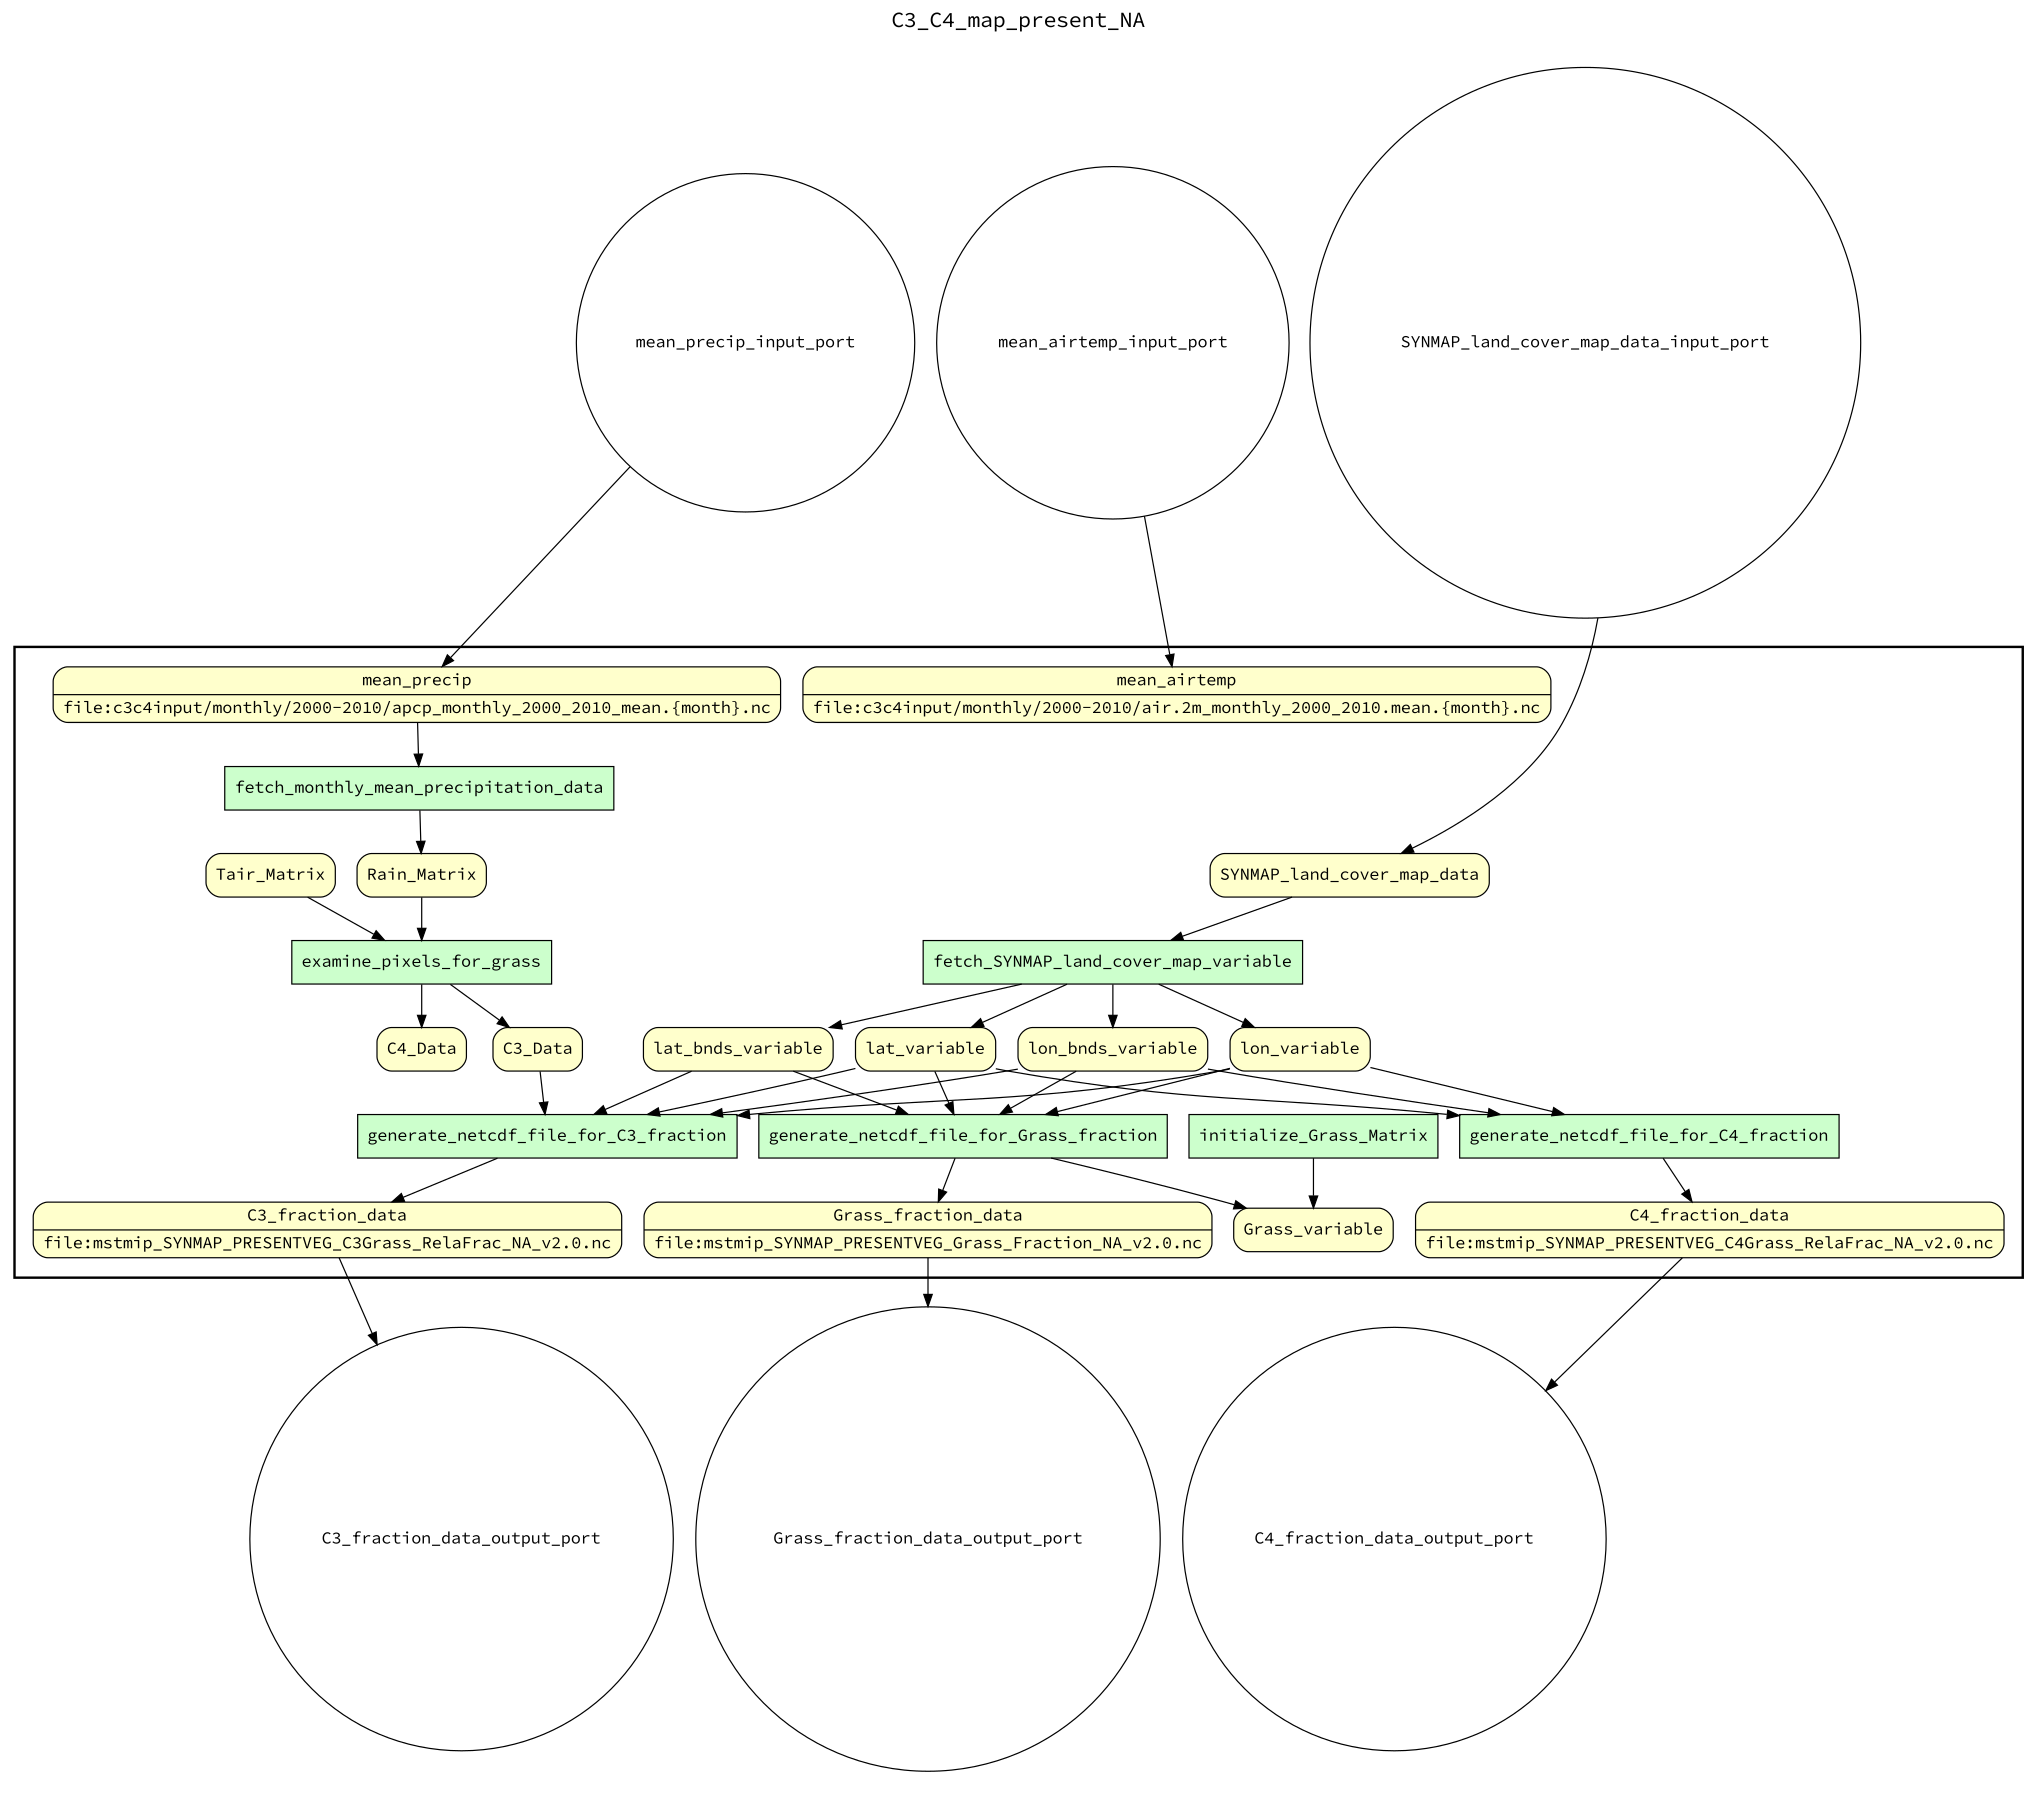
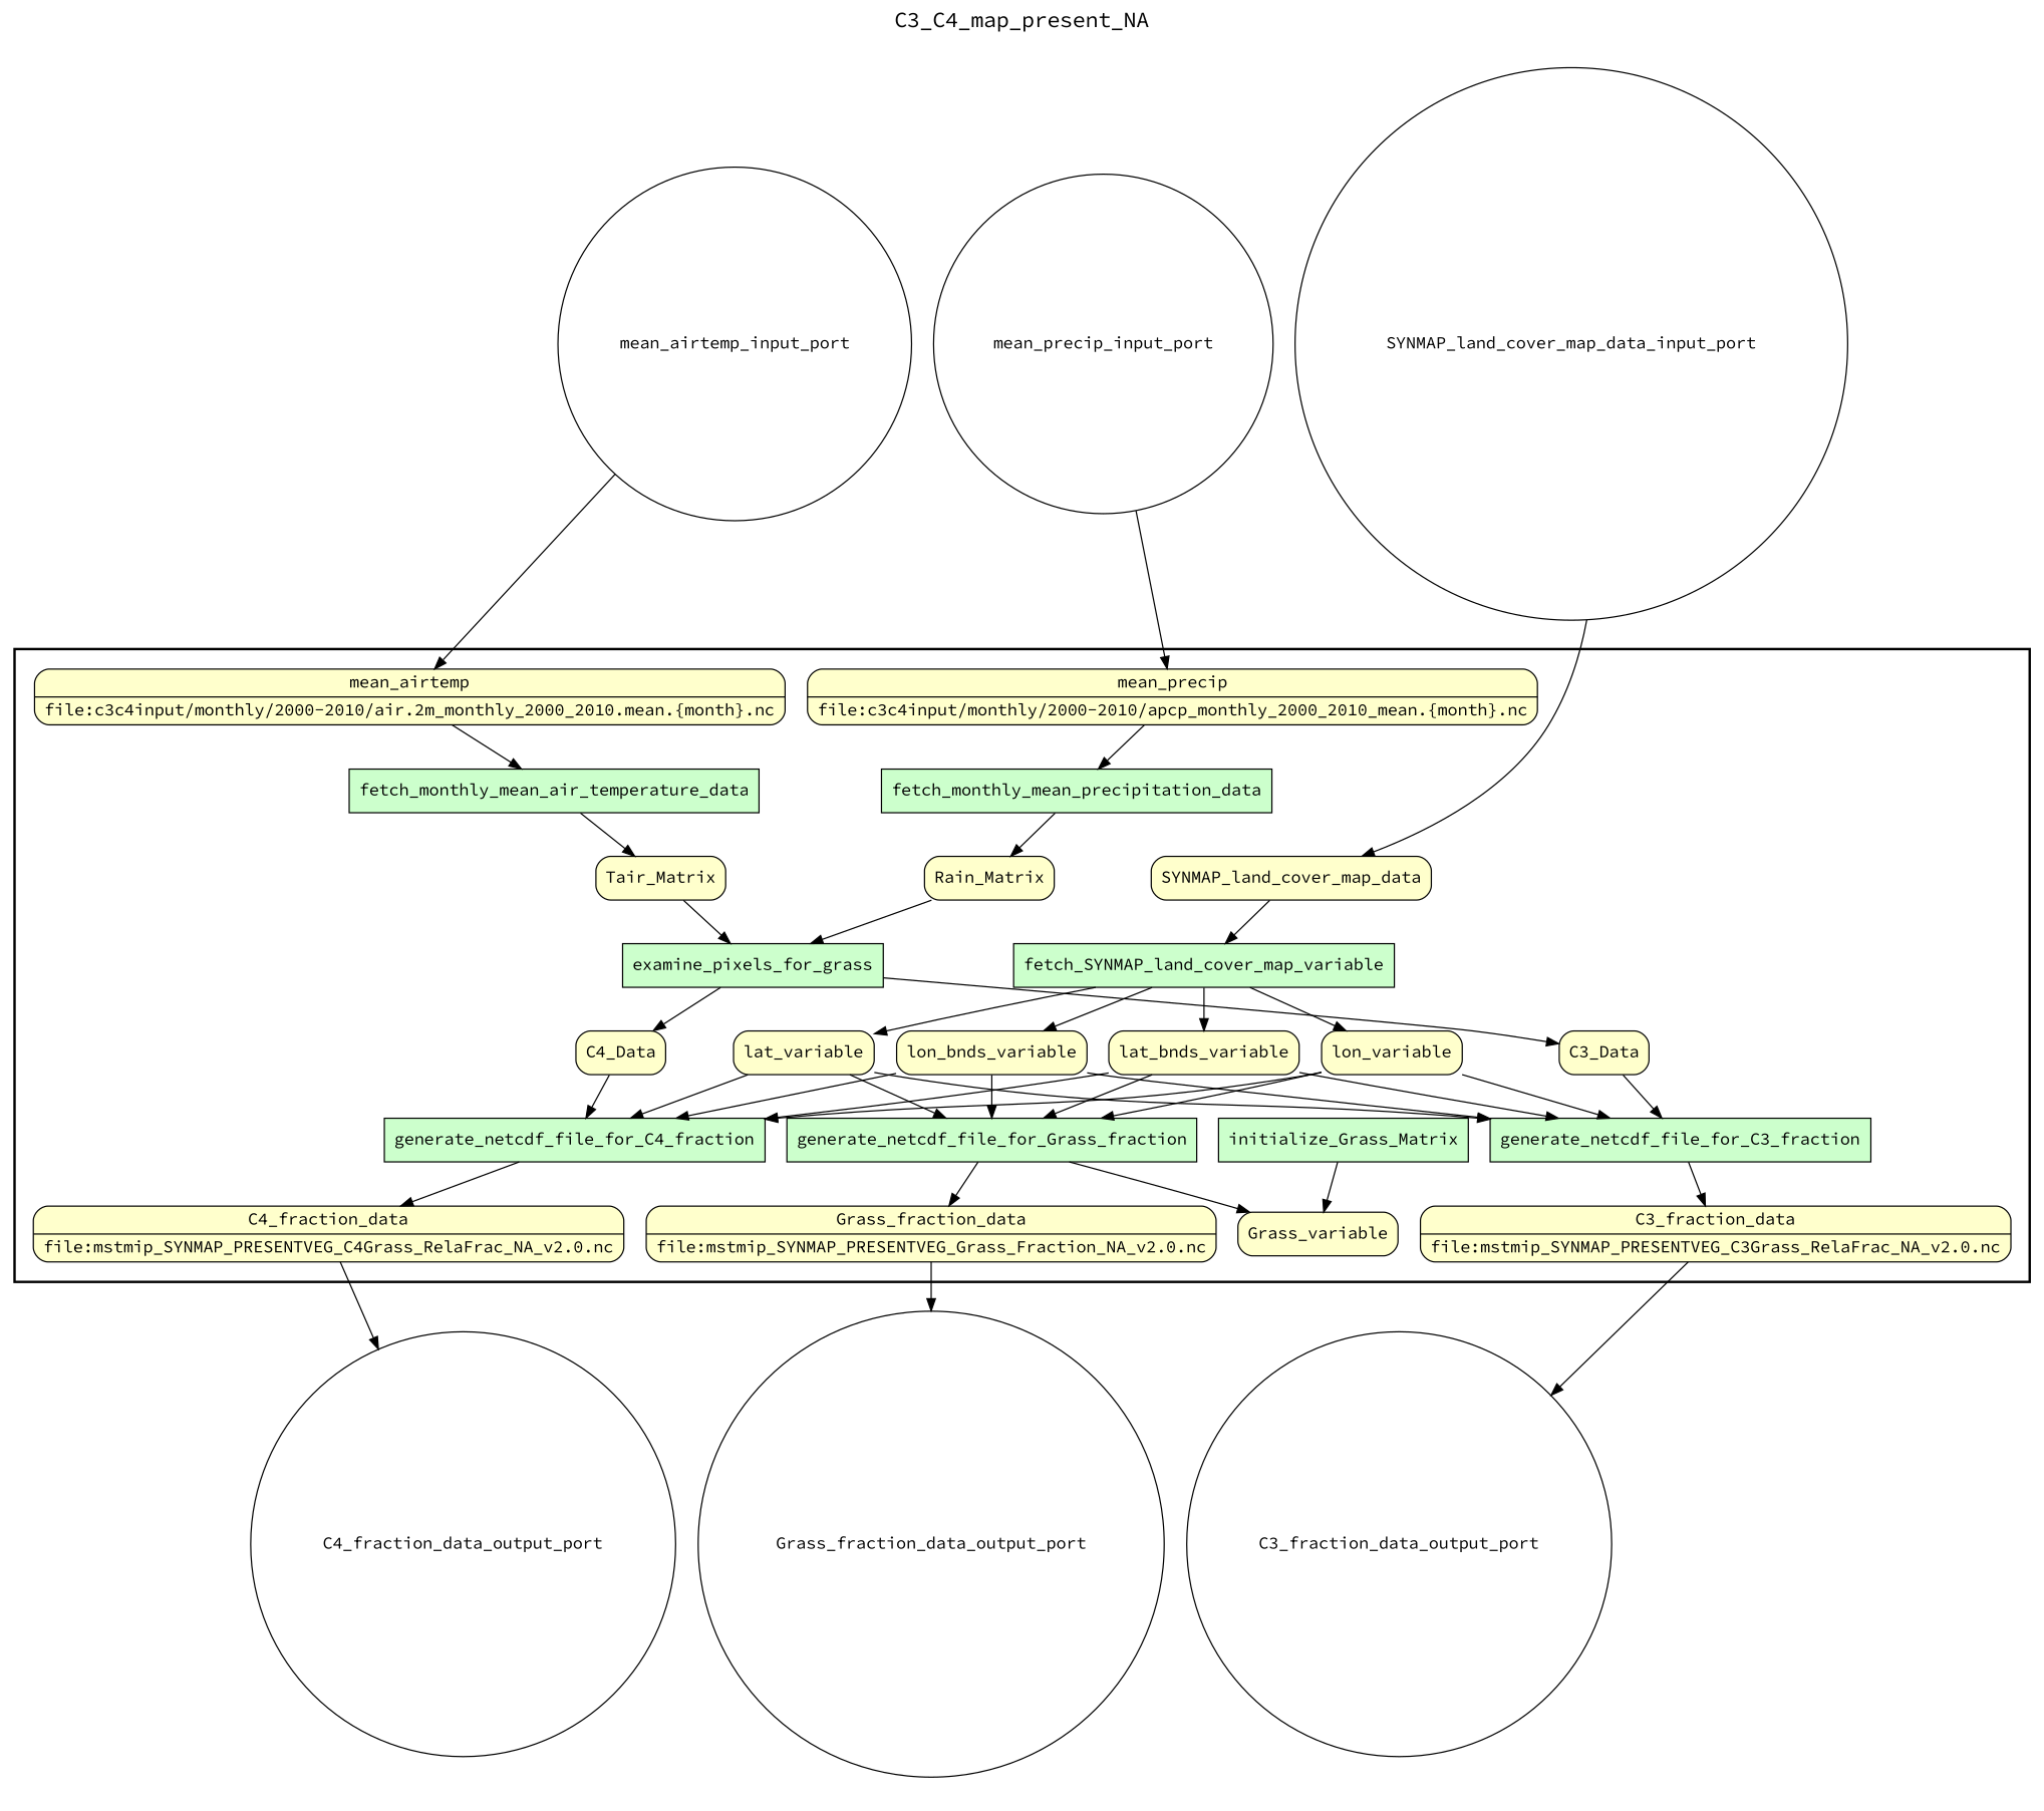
  digraph {
    fontname="Source Code Pro"
    fontsize=18
    label=C3_C4_map_present_NA
    labelloc=t
    rankdir=TB
    node [fillcolor="#FFFFCC" fontname="Source Code Pro" peripheries=1 shape=box style="rounded,filled"]
    edge [fontname="Source Code Pro"]
    fetch_SYNMAP_land_cover_map_variable [fillcolor="#CCFFCC" style=filled]
    lon_variable
    lat_variable
    lon_bnds_variable
    lat_bnds_variable
+   fetch_monthly_mean_air_temperature_data [fillcolor="#CCFFCC" style=filled]
    Tair_Matrix
    fetch_monthly_mean_precipitation_data [fillcolor="#CCFFCC" style=filled]
    Rain_Matrix
    initialize_Grass_Matrix [fillcolor="#CCFFCC" style=filled]
    Grass_variable
    examine_pixels_for_grass [fillcolor="#CCFFCC" style=filled]
    C3_Data
    C4_Data
    generate_netcdf_file_for_C3_fraction [fillcolor="#CCFFCC" style=filled]
    n16 [label="{<f0> C3_fraction_data |<f1> file\:mstmip_SYNMAP_PRESENTVEG_C3Grass_RelaFrac_NA_v2.0.nc}" rankdir=LR shape=record]
    generate_netcdf_file_for_C4_fraction [fillcolor="#CCFFCC" style=filled]
    n18 [label="{<f0> C4_fraction_data |<f1> file\:mstmip_SYNMAP_PRESENTVEG_C4Grass_RelaFrac_NA_v2.0.nc}" rankdir=LR shape=record]
    generate_netcdf_file_for_Grass_fraction [fillcolor="#CCFFCC" style=filled]
    n20 [label="{<f0> Grass_fraction_data |<f1> file\:mstmip_SYNMAP_PRESENTVEG_Grass_Fraction_NA_v2.0.nc}" rankdir=LR shape=record]
    SYNMAP_land_cover_map_data
    n22 [label="{<f0> mean_airtemp |<f1> file\:c3c4input/monthly/2000-2010/air.2m_monthly_2000_2010.mean.\{month\}.nc}" rankdir=LR shape=record]
    n23 [label="{<f0> mean_precip |<f1> file\:c3c4input/monthly/2000-2010/apcp_monthly_2000_2010_mean.\{month\}.nc}" rankdir=LR shape=record]
    SYNMAP_land_cover_map_data_input_port [fillcolor="#FFFFFF" shape=circle width=0.2]
    mean_airtemp_input_port [fillcolor="#FFFFFF" shape=circle width=0.2]
    mean_precip_input_port [fillcolor="#FFFFFF" shape=circle width=0.2]
    C3_fraction_data_output_port [fillcolor="#FFFFFF" shape=circle width=0.2]
    C4_fraction_data_output_port [fillcolor="#FFFFFF" shape=circle width=0.2]
    Grass_fraction_data_output_port [fillcolor="#FFFFFF" shape=circle width=0.2]
    subgraph cluster_1 {
      color=black
      label=""
      penwidth=2
      subgraph cluster_2 {
        color=white
        label=""
        penwidth=2
        fetch_SYNMAP_land_cover_map_variable
        lon_variable
        lat_variable
        lon_bnds_variable
        lat_bnds_variable
+       fetch_monthly_mean_air_temperature_data
        Tair_Matrix
        fetch_monthly_mean_precipitation_data
        Rain_Matrix
        initialize_Grass_Matrix
        Grass_variable
        examine_pixels_for_grass
        C3_Data
        C4_Data
        generate_netcdf_file_for_C3_fraction
        n16
        generate_netcdf_file_for_C4_fraction
        n18
        generate_netcdf_file_for_Grass_fraction
        n20
        SYNMAP_land_cover_map_data
        n22
        n23
      }
    }
    subgraph cluster_3 {
      color=white
      label=""
      subgraph cluster_4 {
        color=white
        label=""
        C3_fraction_data_output_port
        C4_fraction_data_output_port
        Grass_fraction_data_output_port
      }
    }
    subgraph cluster_5 {
      color=white
      label=""
      subgraph cluster_6 {
        color=white
        label=""
        SYNMAP_land_cover_map_data_input_port
        mean_airtemp_input_port
        mean_precip_input_port
      }
    }
    fetch_SYNMAP_land_cover_map_variable -> lon_variable
    fetch_SYNMAP_land_cover_map_variable -> lat_variable
    fetch_SYNMAP_land_cover_map_variable -> lon_bnds_variable
    fetch_SYNMAP_land_cover_map_variable -> lat_bnds_variable
    lon_variable -> generate_netcdf_file_for_C3_fraction
    lon_variable -> generate_netcdf_file_for_C4_fraction
    lon_variable -> generate_netcdf_file_for_Grass_fraction
    lat_variable -> generate_netcdf_file_for_C3_fraction
    lat_variable -> generate_netcdf_file_for_C4_fraction
    lat_variable -> generate_netcdf_file_for_Grass_fraction
    lon_bnds_variable -> generate_netcdf_file_for_C3_fraction
    lon_bnds_variable -> generate_netcdf_file_for_C4_fraction
    lon_bnds_variable -> generate_netcdf_file_for_Grass_fraction
    lat_bnds_variable -> generate_netcdf_file_for_C3_fraction
+   lat_bnds_variable -> generate_netcdf_file_for_C4_fraction
    lat_bnds_variable -> generate_netcdf_file_for_Grass_fraction
+   fetch_monthly_mean_air_temperature_data -> Tair_Matrix
    Tair_Matrix -> examine_pixels_for_grass
    fetch_monthly_mean_precipitation_data -> Rain_Matrix
    Rain_Matrix -> examine_pixels_for_grass
    initialize_Grass_Matrix -> Grass_variable
    examine_pixels_for_grass -> C3_Data
    examine_pixels_for_grass -> C4_Data
    C3_Data -> generate_netcdf_file_for_C3_fraction
+   C4_Data -> generate_netcdf_file_for_C4_fraction
    generate_netcdf_file_for_C3_fraction -> n16
    n16 -> C3_fraction_data_output_port
    generate_netcdf_file_for_C4_fraction -> n18
    n18 -> C4_fraction_data_output_port
    generate_netcdf_file_for_Grass_fraction -> Grass_variable
    generate_netcdf_file_for_Grass_fraction -> n20
    n20 -> Grass_fraction_data_output_port
    SYNMAP_land_cover_map_data -> fetch_SYNMAP_land_cover_map_variable
+   n22 -> fetch_monthly_mean_air_temperature_data
    n23 -> fetch_monthly_mean_precipitation_data
    SYNMAP_land_cover_map_data_input_port -> SYNMAP_land_cover_map_data
    mean_airtemp_input_port -> n22
    mean_precip_input_port -> n23
  }
